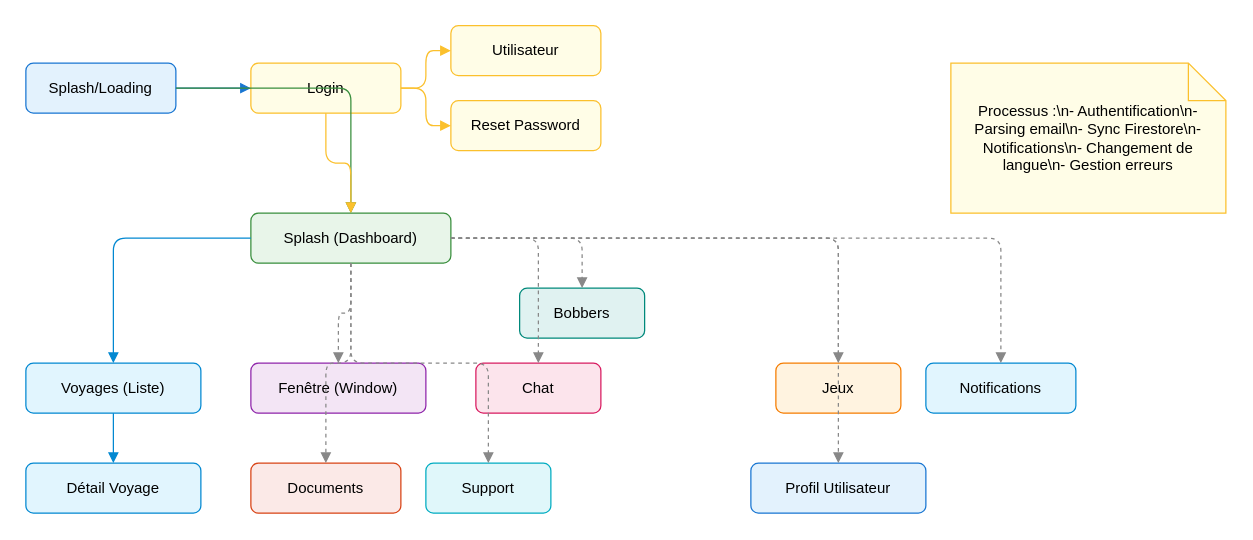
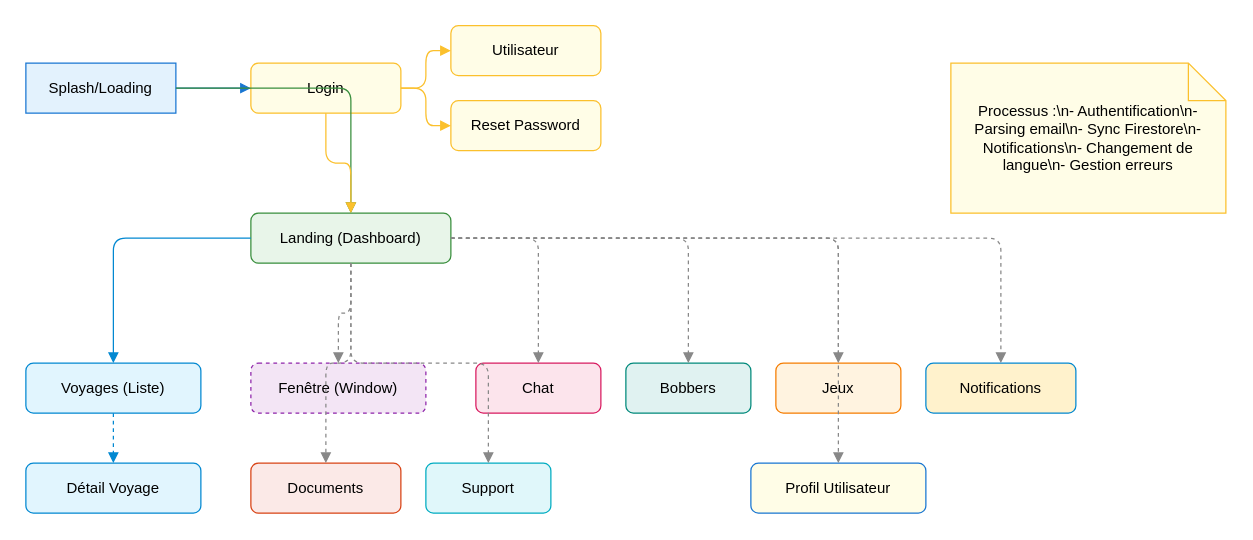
  <mxCell id="0" />
  <mxCell id="1" parent="0" />
- <mxCell id="2" value="Splash/Loading" style="rounded=1;whiteSpace=wrap;html=1;fillColor=#e3f2fd;strokeColor=#1976d2;" vertex="1" parent="1"><mxGeometry x="20" y="50" width="120" height="40" as="geometry" /></mxCell>
+ <mxCell id="2" value="Splash/Loading" style="whiteSpace=wrap;html=1;fillColor=#e3f2fd;strokeColor=#1976d2;rounded=0;" vertex="1" parent="1"><mxGeometry x="20" y="50" width="120" height="40" as="geometry" /></mxCell>
  <mxCell id="3" value="Login" style="rounded=1;whiteSpace=wrap;html=1;fillColor=#fffde7;strokeColor=#fbc02d;" vertex="1" parent="1"><mxGeometry x="200" y="50" width="120" height="40" as="geometry" /></mxCell>
  <mxCell id="4" value="Utilisateur" style="rounded=1;whiteSpace=wrap;html=1;fillColor=#fffde7;strokeColor=#fbc02d;" vertex="1" parent="1"><mxGeometry x="360" y="20" width="120" height="40" as="geometry" /></mxCell>
  <mxCell id="5" value="Reset Password" style="rounded=1;whiteSpace=wrap;html=1;fillColor=#fffde7;strokeColor=#fbc02d;" vertex="1" parent="1"><mxGeometry x="360" y="80" width="120" height="40" as="geometry" /></mxCell>
- <mxCell id="6" value="Splash (Dashboard)" style="rounded=1;whiteSpace=wrap;html=1;fillColor=#e8f5e9;strokeColor=#388e3c;" vertex="1" parent="1"><mxGeometry x="200" y="170" width="160" height="40" as="geometry" /></mxCell>
+ <mxCell id="6" value="Landing (Dashboard)" style="rounded=1;whiteSpace=wrap;html=1;fillColor=#e8f5e9;strokeColor=#388e3c;" vertex="1" parent="1"><mxGeometry x="200" y="170" width="160" height="40" as="geometry" /></mxCell>
  <mxCell id="7" value="Voyages (Liste)" style="rounded=1;whiteSpace=wrap;html=1;fillColor=#e1f5fe;strokeColor=#0288d1;" vertex="1" parent="1"><mxGeometry x="20" y="290" width="140" height="40" as="geometry" /></mxCell>
  <mxCell id="8" value="Détail Voyage" style="rounded=1;whiteSpace=wrap;html=1;fillColor=#e1f5fe;strokeColor=#0288d1;" vertex="1" parent="1"><mxGeometry x="20" y="370" width="140" height="40" as="geometry" /></mxCell>
- <mxCell id="9" value="Fenêtre (Window)" style="rounded=1;whiteSpace=wrap;html=1;fillColor=#f3e5f5;strokeColor=#8e24aa;" vertex="1" parent="1"><mxGeometry x="200" y="290" width="140" height="40" as="geometry" /></mxCell>
+ <mxCell id="9" value="Fenêtre (Window)" style="rounded=1;whiteSpace=wrap;html=1;fillColor=#f3e5f5;strokeColor=#8e24aa;dashed=1;" vertex="1" parent="1"><mxGeometry x="200" y="290" width="140" height="40" as="geometry" /></mxCell>
  <mxCell id="10" value="Chat" style="rounded=1;whiteSpace=wrap;html=1;fillColor=#fce4ec;strokeColor=#d81b60;" vertex="1" parent="1"><mxGeometry x="380" y="290" width="100" height="40" as="geometry" /></mxCell>
- <mxCell id="11" value="Bobbers" style="rounded=1;whiteSpace=wrap;html=1;fillColor=#e0f2f1;strokeColor=#00897b;" vertex="1" parent="1"><mxGeometry x="415" y="230" width="100" height="40" as="geometry" /></mxCell>
+ <mxCell id="11" value="Bobbers" style="rounded=1;whiteSpace=wrap;html=1;fillColor=#e0f2f1;strokeColor=#00897b;" vertex="1" parent="1"><mxGeometry x="500" y="290" width="100" height="40" as="geometry" /></mxCell>
  <mxCell id="12" value="Jeux" style="rounded=1;whiteSpace=wrap;html=1;fillColor=#fff3e0;strokeColor=#f57c00;" vertex="1" parent="1"><mxGeometry x="620" y="290" width="100" height="40" as="geometry" /></mxCell>
- <mxCell id="13" value="Notifications" style="rounded=1;whiteSpace=wrap;html=1;fillColor=#e1f5fe;strokeColor=#0288d1;" vertex="1" parent="1"><mxGeometry x="740" y="290" width="120" height="40" as="geometry" /></mxCell>
+ <mxCell id="13" value="Notifications" style="rounded=1;whiteSpace=wrap;html=1;fillColor=#fff2cc;strokeColor=#0288d1;" vertex="1" parent="1"><mxGeometry x="740" y="290" width="120" height="40" as="geometry" /></mxCell>
  <mxCell id="14" value="Documents" style="rounded=1;whiteSpace=wrap;html=1;fillColor=#fbe9e7;strokeColor=#d84315;" vertex="1" parent="1"><mxGeometry x="200" y="370" width="120" height="40" as="geometry" /></mxCell>
  <mxCell id="15" value="Support" style="rounded=1;whiteSpace=wrap;html=1;fillColor=#e0f7fa;strokeColor=#00acc1;" vertex="1" parent="1"><mxGeometry x="340" y="370" width="100" height="40" as="geometry" /></mxCell>
- <mxCell id="16" value="Profil Utilisateur" style="rounded=1;whiteSpace=wrap;html=1;fillColor=#e3f2fd;strokeColor=#1976d2;" vertex="1" parent="1"><mxGeometry x="600" y="370" width="140" height="40" as="geometry" /></mxCell>
+ <mxCell id="16" value="Profil Utilisateur" style="rounded=1;whiteSpace=wrap;html=1;fillColor=#fffde7;strokeColor=#1976d2;" vertex="1" parent="1"><mxGeometry x="600" y="370" width="140" height="40" as="geometry" /></mxCell>
  <mxCell id="17" style="edgeStyle=orthogonalEdgeStyle;endArrow=block;html=1;strokeColor=#1976d2;" edge="1" parent="1" source="2" target="3"><mxGeometry relative="1" as="geometry" /></mxCell>
  <mxCell id="18" style="edgeStyle=orthogonalEdgeStyle;endArrow=block;html=1;strokeColor=#388e3c;" edge="1" parent="1" source="2" target="6"><mxGeometry relative="1" as="geometry" /></mxCell>
  <mxCell id="19" style="edgeStyle=orthogonalEdgeStyle;endArrow=block;html=1;strokeColor=#fbc02d;" edge="1" parent="1" source="3" target="6"><mxGeometry relative="1" as="geometry" /></mxCell>
  <mxCell id="20" style="edgeStyle=orthogonalEdgeStyle;endArrow=block;html=1;strokeColor=#fbc02d;" edge="1" parent="1" source="3" target="4"><mxGeometry relative="1" as="geometry" /></mxCell>
  <mxCell id="21" style="edgeStyle=orthogonalEdgeStyle;endArrow=block;html=1;strokeColor=#fbc02d;" edge="1" parent="1" source="3" target="5"><mxGeometry relative="1" as="geometry" /></mxCell>
  <mxCell id="22" style="edgeStyle=orthogonalEdgeStyle;endArrow=block;html=1;strokeColor=#0288d1;" edge="1" parent="1" source="6" target="7"><mxGeometry relative="1" as="geometry" /></mxCell>
- <mxCell id="23" style="edgeStyle=orthogonalEdgeStyle;endArrow=block;html=1;strokeColor=#0288d1;" edge="1" parent="1" source="7" target="8"><mxGeometry relative="1" as="geometry" /></mxCell>
+ <mxCell id="23" style="edgeStyle=orthogonalEdgeStyle;endArrow=block;html=1;strokeColor=#0288d1;dashed=1;" edge="1" parent="1" source="7" target="8"><mxGeometry relative="1" as="geometry" /></mxCell>
  <mxCell id="24" style="edgeStyle=orthogonalEdgeStyle;endArrow=block;dashed=1;html=1;strokeColor=#888;" edge="1" parent="1" source="6" target="9"><mxGeometry relative="1" as="geometry" /></mxCell>
  <mxCell id="25" style="edgeStyle=orthogonalEdgeStyle;endArrow=block;dashed=1;html=1;strokeColor=#888;" edge="1" parent="1" source="6" target="10"><mxGeometry relative="1" as="geometry" /></mxCell>
  <mxCell id="26" style="edgeStyle=orthogonalEdgeStyle;endArrow=block;dashed=1;html=1;strokeColor=#888;" edge="1" parent="1" source="6" target="11"><mxGeometry relative="1" as="geometry" /></mxCell>
  <mxCell id="27" style="edgeStyle=orthogonalEdgeStyle;endArrow=block;dashed=1;html=1;strokeColor=#888;" edge="1" parent="1" source="6" target="12"><mxGeometry relative="1" as="geometry" /></mxCell>
  <mxCell id="28" style="edgeStyle=orthogonalEdgeStyle;endArrow=block;dashed=1;html=1;strokeColor=#888;" edge="1" parent="1" source="6" target="13"><mxGeometry relative="1" as="geometry" /></mxCell>
  <mxCell id="29" style="edgeStyle=orthogonalEdgeStyle;endArrow=block;dashed=1;html=1;strokeColor=#888;" edge="1" parent="1" source="6" target="14"><mxGeometry relative="1" as="geometry" /></mxCell>
  <mxCell id="30" style="edgeStyle=orthogonalEdgeStyle;endArrow=block;dashed=1;html=1;strokeColor=#888;" edge="1" parent="1" source="6" target="15"><mxGeometry relative="1" as="geometry" /></mxCell>
  <mxCell id="31" style="edgeStyle=orthogonalEdgeStyle;endArrow=block;dashed=1;html=1;strokeColor=#888;" edge="1" parent="1" source="6" target="16"><mxGeometry relative="1" as="geometry" /></mxCell>
  <mxCell id="32" value="Processus :\n- Authentification\n- Parsing email\n- Sync Firestore\n- Notifications\n- Changement de langue\n- Gestion erreurs" style="shape=note;whiteSpace=wrap;html=1;fillColor=#fffde7;strokeColor=#fbc02d;" vertex="1" parent="1"><mxGeometry x="760" y="50" width="220" height="120" as="geometry" /></mxCell>
